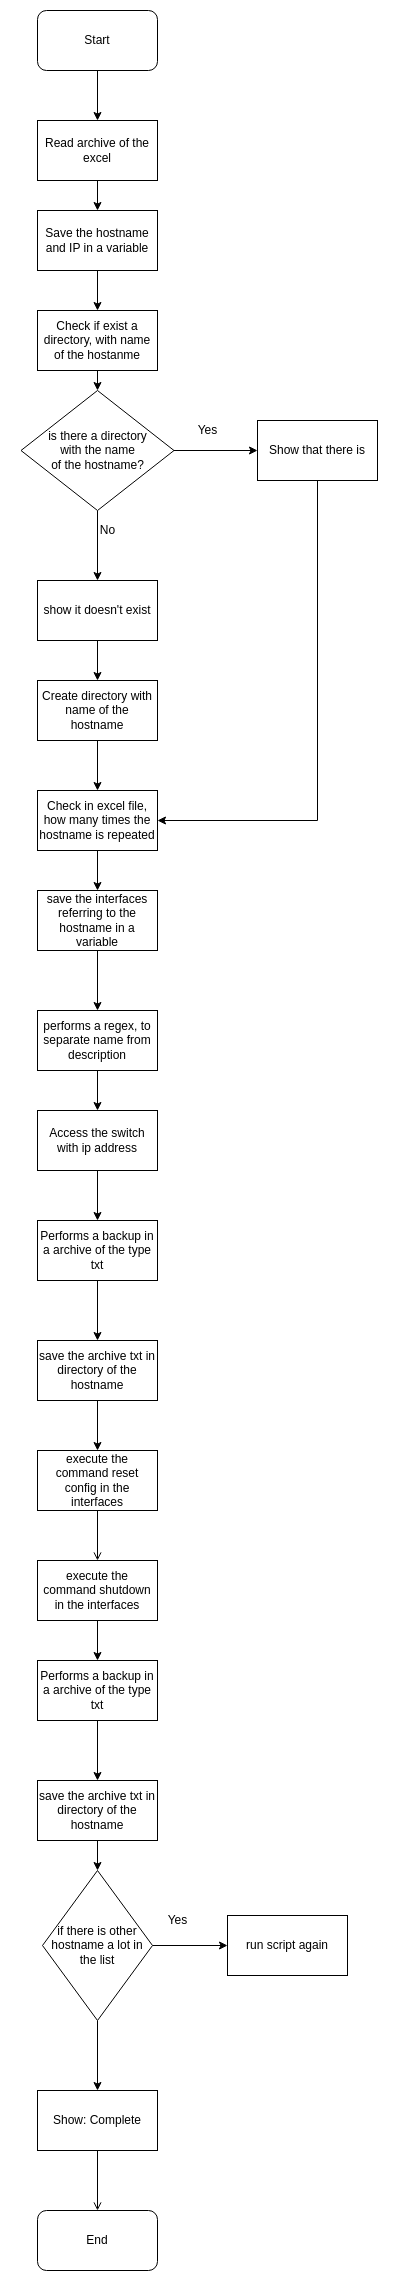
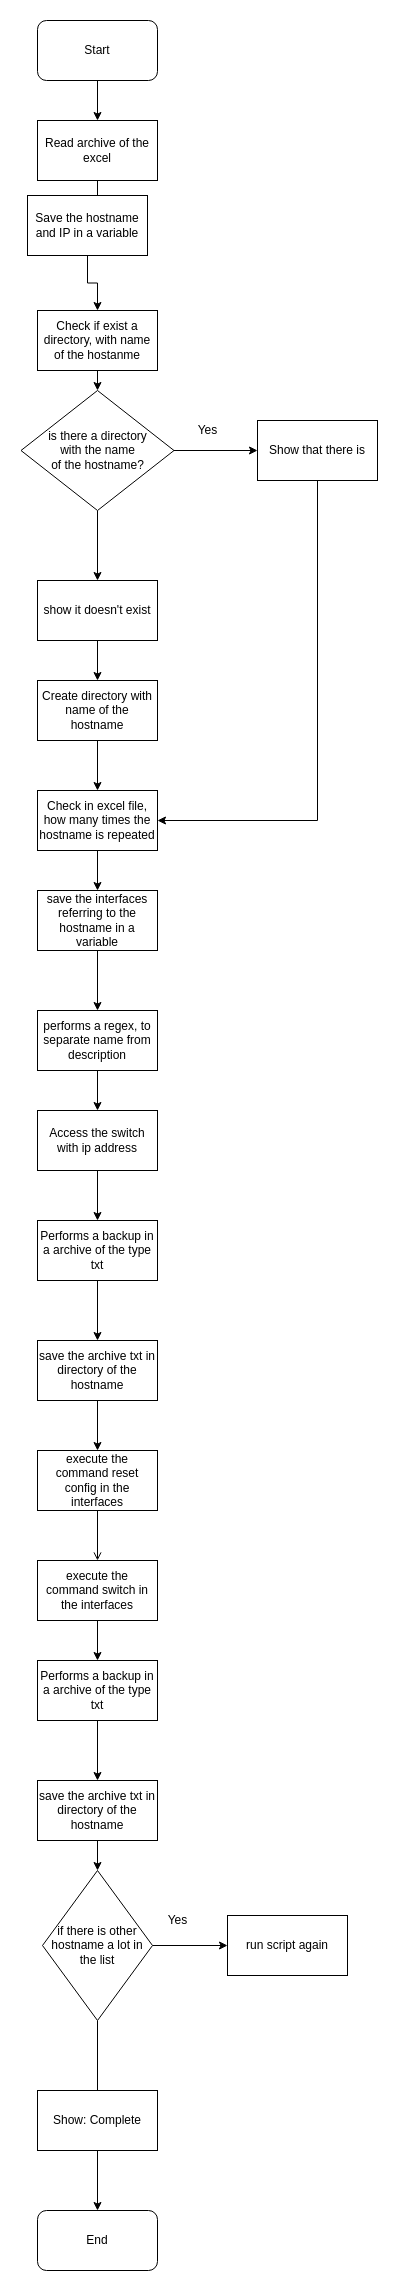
  <mxCell id="0" />
  <mxCell id="1" parent="0" />
  <mxCell id="2" style="edgeStyle=orthogonalEdgeStyle;rounded=0;orthogonalLoop=1;jettySize=auto;html=1;exitX=0.5;exitY=1;exitDx=0;exitDy=0;entryX=0.5;entryY=0;entryDx=0;entryDy=0;" edge="1" parent="1" source="3" target="5"><mxGeometry relative="1" as="geometry" /></mxCell>
- <mxCell id="3" value="Start" style="rounded=1;whiteSpace=wrap;html=1;" vertex="1" parent="1"><mxGeometry x="37" y="10" width="120" height="60" as="geometry" /></mxCell>
+ <mxCell id="3" value="Start" style="rounded=1;whiteSpace=wrap;html=1;" vertex="1" parent="1"><mxGeometry x="37" y="20" width="120" height="60" as="geometry" /></mxCell>
  <mxCell id="4" style="edgeStyle=orthogonalEdgeStyle;rounded=0;orthogonalLoop=1;jettySize=auto;html=1;exitX=0.5;exitY=1;exitDx=0;exitDy=0;" edge="1" parent="1" source="5" target="7"><mxGeometry relative="1" as="geometry" /></mxCell>
  <mxCell id="5" value="Read archive of the&lt;br&gt;excel" style="rounded=0;whiteSpace=wrap;html=1;" vertex="1" parent="1"><mxGeometry x="37" y="120" width="120" height="60" as="geometry" /></mxCell>
  <mxCell id="6" style="edgeStyle=orthogonalEdgeStyle;rounded=0;orthogonalLoop=1;jettySize=auto;html=1;exitX=0.5;exitY=1;exitDx=0;exitDy=0;entryX=0.5;entryY=0;entryDx=0;entryDy=0;" edge="1" parent="1" source="7" target="9"><mxGeometry relative="1" as="geometry" /></mxCell>
- <mxCell id="7" value="Save the hostname and IP in a variable" style="rounded=0;whiteSpace=wrap;html=1;" vertex="1" parent="1"><mxGeometry x="37" y="210" width="120" height="60" as="geometry" /></mxCell>
+ <mxCell id="7" value="Save the hostname and IP in a variable" style="rounded=0;whiteSpace=wrap;html=1;" vertex="1" parent="1"><mxGeometry x="27" y="195" width="120" height="60" as="geometry" /></mxCell>
  <mxCell id="8" style="edgeStyle=orthogonalEdgeStyle;rounded=0;orthogonalLoop=1;jettySize=auto;html=1;exitX=0.5;exitY=1;exitDx=0;exitDy=0;entryX=0.5;entryY=0;entryDx=0;entryDy=0;" edge="1" parent="1" source="9" target="12"><mxGeometry relative="1" as="geometry" /></mxCell>
  <mxCell id="9" value="Check if exist a directory, with name of the hostanme" style="rounded=0;whiteSpace=wrap;html=1;" vertex="1" parent="1"><mxGeometry x="37" y="310" width="120" height="60" as="geometry" /></mxCell>
  <mxCell id="10" style="edgeStyle=orthogonalEdgeStyle;rounded=0;orthogonalLoop=1;jettySize=auto;html=1;entryX=0;entryY=0.5;entryDx=0;entryDy=0;" edge="1" parent="1" source="12" target="14"><mxGeometry relative="1" as="geometry" /></mxCell>
  <mxCell id="11" style="edgeStyle=orthogonalEdgeStyle;rounded=0;orthogonalLoop=1;jettySize=auto;html=1;exitX=0.5;exitY=1;exitDx=0;exitDy=0;" edge="1" parent="1" source="12" target="17"><mxGeometry relative="1" as="geometry" /></mxCell>
  <mxCell id="12" value="is there a directory &lt;br&gt;with the name &lt;br&gt;of the hostname?" style="rhombus;whiteSpace=wrap;html=1;" vertex="1" parent="1"><mxGeometry x="20.5" y="390" width="153" height="120" as="geometry" /></mxCell>
  <mxCell id="13" style="edgeStyle=orthogonalEdgeStyle;rounded=0;orthogonalLoop=1;jettySize=auto;html=1;exitX=0.5;exitY=1;exitDx=0;exitDy=0;entryX=1;entryY=0.5;entryDx=0;entryDy=0;" edge="1" parent="1" source="14" target="22"><mxGeometry relative="1" as="geometry" /></mxCell>
  <mxCell id="14" value="Show that there is" style="rounded=0;whiteSpace=wrap;html=1;" vertex="1" parent="1"><mxGeometry x="257" y="420" width="120" height="60" as="geometry" /></mxCell>
  <mxCell id="15" value="Yes" style="text;html=1;align=center;verticalAlign=middle;resizable=0;points=[];autosize=1;strokeColor=none;fillColor=none;" vertex="1" parent="1"><mxGeometry x="187" y="420" width="40" height="20" as="geometry" /></mxCell>
  <mxCell id="16" style="edgeStyle=orthogonalEdgeStyle;rounded=0;orthogonalLoop=1;jettySize=auto;html=1;exitX=0.5;exitY=1;exitDx=0;exitDy=0;" edge="1" parent="1" source="17" target="20"><mxGeometry relative="1" as="geometry" /></mxCell>
  <mxCell id="17" value="show it doesn't exist" style="rounded=0;whiteSpace=wrap;html=1;" vertex="1" parent="1"><mxGeometry x="37" y="580" width="120" height="60" as="geometry" /></mxCell>
- <mxCell id="18" value="No" style="text;html=1;align=center;verticalAlign=middle;resizable=0;points=[];autosize=1;strokeColor=none;fillColor=none;" vertex="1" parent="1"><mxGeometry x="92" y="520" width="30" height="20" as="geometry" /></mxCell>
  <mxCell id="19" style="edgeStyle=orthogonalEdgeStyle;rounded=0;orthogonalLoop=1;jettySize=auto;html=1;exitX=0.5;exitY=1;exitDx=0;exitDy=0;entryX=0.5;entryY=0;entryDx=0;entryDy=0;" edge="1" parent="1" source="20" target="22"><mxGeometry relative="1" as="geometry" /></mxCell>
  <mxCell id="20" value="Create directory with name of the hostname" style="rounded=0;whiteSpace=wrap;html=1;" vertex="1" parent="1"><mxGeometry x="37" y="680" width="120" height="60" as="geometry" /></mxCell>
  <mxCell id="21" style="edgeStyle=orthogonalEdgeStyle;rounded=0;orthogonalLoop=1;jettySize=auto;html=1;exitX=0.5;exitY=1;exitDx=0;exitDy=0;" edge="1" parent="1" source="22" target="24"><mxGeometry relative="1" as="geometry" /></mxCell>
  <mxCell id="22" value="Check in excel file, how many times the hostname is repeated" style="rounded=0;whiteSpace=wrap;html=1;" vertex="1" parent="1"><mxGeometry x="37" y="790" width="120" height="60" as="geometry" /></mxCell>
  <mxCell id="23" style="edgeStyle=orthogonalEdgeStyle;rounded=0;orthogonalLoop=1;jettySize=auto;html=1;exitX=0.5;exitY=1;exitDx=0;exitDy=0;entryX=0.5;entryY=0;entryDx=0;entryDy=0;" edge="1" parent="1" source="24" target="26"><mxGeometry relative="1" as="geometry" /></mxCell>
  <mxCell id="24" value="save the interfaces referring to the hostname in a variable" style="rounded=0;whiteSpace=wrap;html=1;" vertex="1" parent="1"><mxGeometry x="37" y="890" width="120" height="60" as="geometry" /></mxCell>
  <mxCell id="25" style="edgeStyle=orthogonalEdgeStyle;rounded=0;orthogonalLoop=1;jettySize=auto;html=1;exitX=0.5;exitY=1;exitDx=0;exitDy=0;entryX=0.5;entryY=0;entryDx=0;entryDy=0;" edge="1" parent="1" source="26" target="28"><mxGeometry relative="1" as="geometry" /></mxCell>
  <mxCell id="26" value="performs a regex, to separate name from description" style="rounded=0;whiteSpace=wrap;html=1;" vertex="1" parent="1"><mxGeometry x="37" y="1010" width="120" height="60" as="geometry" /></mxCell>
  <mxCell id="27" style="edgeStyle=orthogonalEdgeStyle;rounded=0;orthogonalLoop=1;jettySize=auto;html=1;exitX=0.5;exitY=1;exitDx=0;exitDy=0;entryX=0.5;entryY=0;entryDx=0;entryDy=0;" edge="1" parent="1" source="28" target="30"><mxGeometry relative="1" as="geometry" /></mxCell>
  <mxCell id="28" value="Access the switch with ip address" style="rounded=0;whiteSpace=wrap;html=1;" vertex="1" parent="1"><mxGeometry x="37" y="1110" width="120" height="60" as="geometry" /></mxCell>
  <mxCell id="29" style="edgeStyle=orthogonalEdgeStyle;rounded=0;orthogonalLoop=1;jettySize=auto;html=1;exitX=0.5;exitY=1;exitDx=0;exitDy=0;entryX=0.5;entryY=0;entryDx=0;entryDy=0;" edge="1" parent="1" source="30" target="32"><mxGeometry relative="1" as="geometry" /></mxCell>
  <mxCell id="30" value="Performs a backup in a archive of the type txt" style="rounded=0;whiteSpace=wrap;html=1;" vertex="1" parent="1"><mxGeometry x="37" y="1220" width="120" height="60" as="geometry" /></mxCell>
  <mxCell id="31" style="edgeStyle=orthogonalEdgeStyle;rounded=0;orthogonalLoop=1;jettySize=auto;html=1;exitX=0.5;exitY=1;exitDx=0;exitDy=0;" edge="1" parent="1" source="32" target="34"><mxGeometry relative="1" as="geometry" /></mxCell>
  <mxCell id="32" value="save the archive txt in directory of the hostname" style="rounded=0;whiteSpace=wrap;html=1;" vertex="1" parent="1"><mxGeometry x="37" y="1340" width="120" height="60" as="geometry" /></mxCell>
  <mxCell id="33" style="edgeStyle=orthogonalEdgeStyle;rounded=0;orthogonalLoop=1;jettySize=auto;html=1;exitX=0.5;exitY=1;exitDx=0;exitDy=0;endArrow=open;" edge="1" parent="1" source="34" target="36"><mxGeometry relative="1" as="geometry" /></mxCell>
  <mxCell id="34" value="execute the command reset config in the interfaces" style="rounded=0;whiteSpace=wrap;html=1;" vertex="1" parent="1"><mxGeometry x="37" y="1450" width="120" height="60" as="geometry" /></mxCell>
  <mxCell id="35" style="edgeStyle=orthogonalEdgeStyle;rounded=0;orthogonalLoop=1;jettySize=auto;html=1;exitX=0.5;exitY=1;exitDx=0;exitDy=0;entryX=0.5;entryY=0;entryDx=0;entryDy=0;" edge="1" parent="1" source="36" target="38"><mxGeometry relative="1" as="geometry" /></mxCell>
- <mxCell id="36" value="execute the command shutdown in the interfaces" style="rounded=0;whiteSpace=wrap;html=1;" vertex="1" parent="1"><mxGeometry x="37" y="1560" width="120" height="60" as="geometry" /></mxCell>
+ <mxCell id="36" value="execute the command switch in the interfaces" style="rounded=0;whiteSpace=wrap;html=1;" vertex="1" parent="1"><mxGeometry x="37" y="1560" width="120" height="60" as="geometry" /></mxCell>
  <mxCell id="37" style="edgeStyle=orthogonalEdgeStyle;rounded=0;orthogonalLoop=1;jettySize=auto;html=1;exitX=0.5;exitY=1;exitDx=0;exitDy=0;" edge="1" parent="1" source="38" target="40"><mxGeometry relative="1" as="geometry" /></mxCell>
  <mxCell id="38" value="Performs a backup in a archive of the type txt" style="rounded=0;whiteSpace=wrap;html=1;" vertex="1" parent="1"><mxGeometry x="37" y="1660" width="120" height="60" as="geometry" /></mxCell>
  <mxCell id="39" style="edgeStyle=orthogonalEdgeStyle;rounded=0;orthogonalLoop=1;jettySize=auto;html=1;exitX=0.5;exitY=1;exitDx=0;exitDy=0;entryX=0.5;entryY=0;entryDx=0;entryDy=0;" edge="1" parent="1" source="40" target="43"><mxGeometry relative="1" as="geometry" /></mxCell>
  <mxCell id="40" value="save the archive txt in directory of the hostname" style="rounded=0;whiteSpace=wrap;html=1;" vertex="1" parent="1"><mxGeometry x="37" y="1780" width="120" height="60" as="geometry" /></mxCell>
  <mxCell id="41" style="edgeStyle=orthogonalEdgeStyle;rounded=0;orthogonalLoop=1;jettySize=auto;html=1;exitX=1;exitY=0.5;exitDx=0;exitDy=0;entryX=0;entryY=0.5;entryDx=0;entryDy=0;" edge="1" parent="1" source="43" target="44"><mxGeometry relative="1" as="geometry" /></mxCell>
- <mxCell id="42" style="edgeStyle=orthogonalEdgeStyle;rounded=0;orthogonalLoop=1;jettySize=auto;html=1;exitX=0.5;exitY=1;exitDx=0;exitDy=0;entryX=0.5;entryY=0;entryDx=0;entryDy=0;" edge="1" parent="1" source="43" target="46"><mxGeometry relative="1" as="geometry" /></mxCell>
+ <mxCell id="42" style="edgeStyle=orthogonalEdgeStyle;rounded=0;orthogonalLoop=1;jettySize=auto;html=1;exitX=0.5;exitY=1;exitDx=0;exitDy=0;entryX=0.5;entryY=0;entryDx=0;entryDy=0;endArrow=none;" edge="1" parent="1" source="43" target="46"><mxGeometry relative="1" as="geometry" /></mxCell>
  <mxCell id="43" value="if there is other hostname a lot in the list" style="rhombus;whiteSpace=wrap;html=1;" vertex="1" parent="1"><mxGeometry x="42" y="1870" width="110" height="150" as="geometry" /></mxCell>
  <mxCell id="44" value="run script again" style="rounded=0;whiteSpace=wrap;html=1;" vertex="1" parent="1"><mxGeometry x="227" y="1915" width="120" height="60" as="geometry" /></mxCell>
- <mxCell id="45" style="edgeStyle=orthogonalEdgeStyle;rounded=0;orthogonalLoop=1;jettySize=auto;html=1;exitX=0.5;exitY=1;exitDx=0;exitDy=0;entryX=0.5;entryY=0;entryDx=0;entryDy=0;endArrow=open;" edge="1" parent="1" source="46" target="48"><mxGeometry relative="1" as="geometry" /></mxCell>
+ <mxCell id="45" style="edgeStyle=orthogonalEdgeStyle;rounded=0;orthogonalLoop=1;jettySize=auto;html=1;exitX=0.5;exitY=1;exitDx=0;exitDy=0;entryX=0.5;entryY=0;entryDx=0;entryDy=0;" edge="1" parent="1" source="46" target="48"><mxGeometry relative="1" as="geometry" /></mxCell>
  <mxCell id="46" value="Show: Complete" style="rounded=0;whiteSpace=wrap;html=1;" vertex="1" parent="1"><mxGeometry x="37" y="2090" width="120" height="60" as="geometry" /></mxCell>
  <mxCell id="47" value="Yes" style="text;html=1;align=center;verticalAlign=middle;resizable=0;points=[];autosize=1;strokeColor=none;fillColor=none;" vertex="1" parent="1"><mxGeometry x="157" y="1910" width="40" height="20" as="geometry" /></mxCell>
  <mxCell id="48" value="End" style="rounded=1;whiteSpace=wrap;html=1;" vertex="1" parent="1"><mxGeometry x="37" y="2210" width="120" height="60" as="geometry" /></mxCell>
